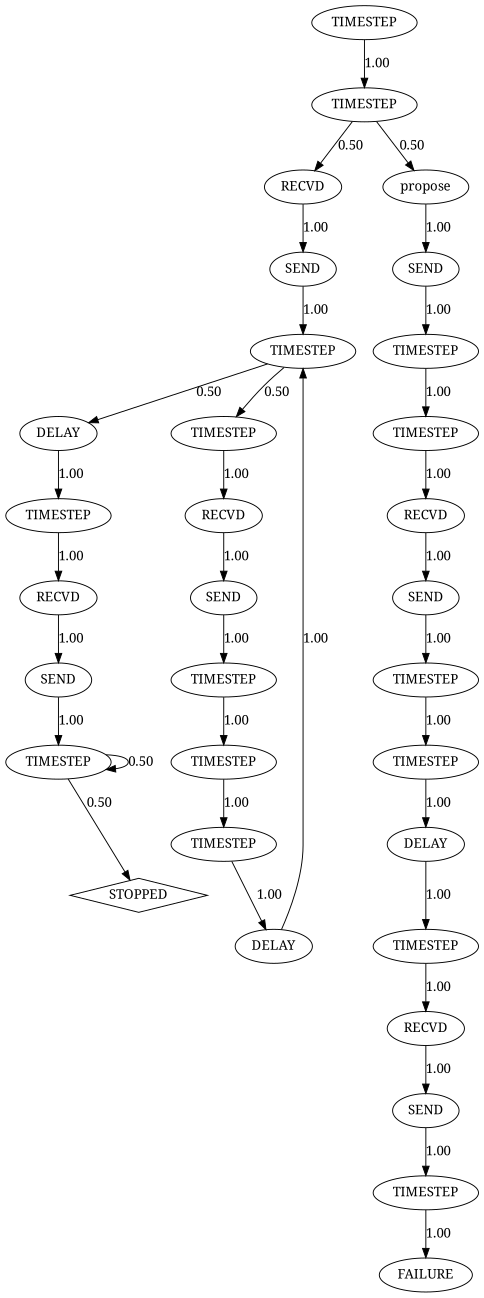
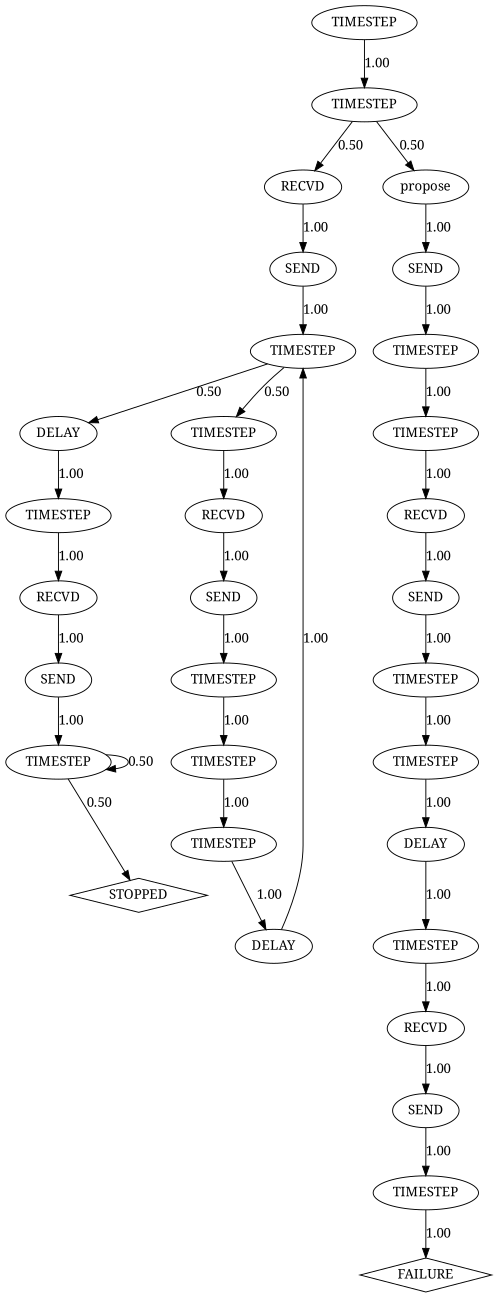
  digraph {
    fontname="Noto Serif"
    node [fontname="Noto Serif"]
    edge [fontname="Noto Serif" weight=1.00]
    n1 [label=TIMESTEP]
    n2 [label=RECVD]
    n3 [label=propose]
    n4 [label=TIMESTEP]
    n5 [label=SEND]
    n6 [label=SEND]
    n7 [label=TIMESTEP]
    n8 [label=TIMESTEP]
    n9 [label=DELAY]
    n10 [label=TIMESTEP]
    n11 [label=TIMESTEP]
    n12 [label=TIMESTEP]
    n13 [label=RECVD]
    n14 [label=RECVD]
    n15 [label=RECVD]
    n16 [label=SEND]
    n17 [label=SEND]
    n18 [label=TIMESTEP]
    n19 [label=TIMESTEP]
    n20 [label=SEND]
    n21 [label=TIMESTEP]
    n22 [label=TIMESTEP]
    n23 [label=TIMESTEP]
    n24 [label=STOPPED shape=diamond]
    n25 [label=TIMESTEP]
    n26 [label=DELAY]
    n27 [label=DELAY]
    n28 [label=TIMESTEP]
    n29 [label=RECVD]
    n30 [label=SEND]
    n31 [label=TIMESTEP]
-   n32 [label=FAILURE shape=ellipse]
+   n32 [label=FAILURE shape=diamond]
    n1 -> n2 [label=0.50 weight=0.50]
    n1 -> n3 [label=0.50 weight=0.50]
    n2 -> n5 [label=1.00]
    n3 -> n6 [label=1.00]
    n4 -> n1 [label=1.00]
    n5 -> n7 [label=1.00]
    n6 -> n8 [label=1.00]
    n7 -> n9 [label=0.50 weight=0.50]
    n7 -> n10 [label=0.50 weight=0.50]
    n8 -> n11 [label=1.00]
    n9 -> n12 [label=1.00]
    n10 -> n13 [label=1.00]
    n11 -> n14 [label=1.00]
    n12 -> n15 [label=1.00]
    n13 -> n16 [label=1.00]
    n14 -> n17 [label=1.00]
    n15 -> n20 [label=1.00]
    n16 -> n18 [label=1.00]
    n17 -> n19 [label=1.00]
    n18 -> n22 [label=1.00]
    n19 -> n23 [label=1.00]
    n20 -> n21 [label=1.00]
    n21 -> n21 [label=0.50 weight=0.50]
    n21 -> n24 [label=0.50 weight=0.50]
    n22 -> n25 [label=1.00]
    n23 -> n26 [label=1.00]
    n25 -> n27 [label=1.00]
    n26 -> n28 [label=1.00]
    n27 -> n7 [label=1.00]
    n28 -> n29 [label=1.00]
    n29 -> n30 [label=1.00]
    n30 -> n31 [label=1.00]
    n31 -> n32 [label=1.00]
  }
